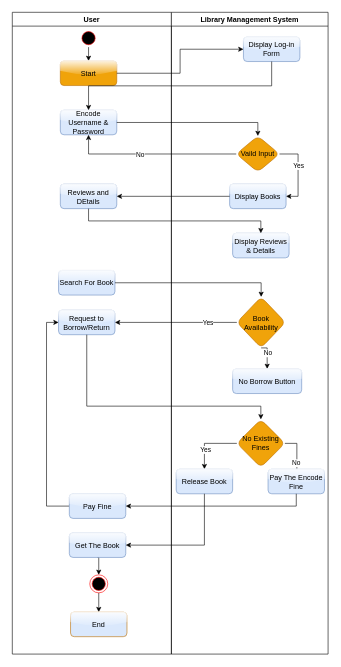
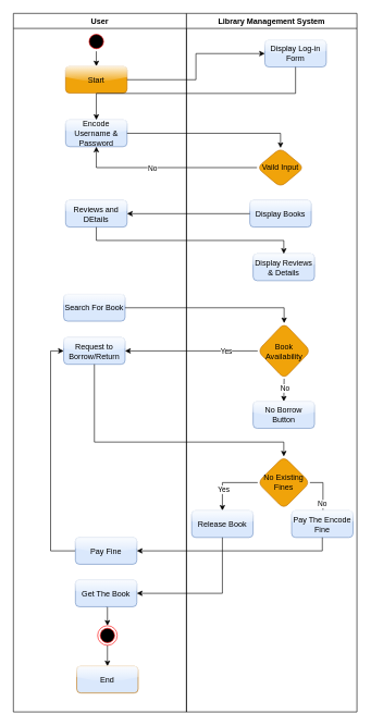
  <mxCell id="0" />
  <mxCell id="1" parent="0" />
  <mxCell id="2" value="User" style="swimlane;whiteSpace=wrap;html=1;" parent="1" vertex="1"><mxGeometry x="20" y="20" width="265" height="1069" as="geometry" /></mxCell>
  <mxCell id="3" style="edgeStyle=orthogonalEdgeStyle;rounded=0;orthogonalLoop=1;jettySize=auto;html=1;exitX=0.5;exitY=1;exitDx=0;exitDy=0;entryX=0.5;entryY=0;entryDx=0;entryDy=0;" parent="2" source="4" target="5" edge="1"><mxGeometry relative="1" as="geometry" /></mxCell>
  <mxCell id="4" value="" style="ellipse;html=1;shape=startState;fillColor=#000000;strokeColor=#ff0000;" parent="2" vertex="1"><mxGeometry x="112" y="28" width="30" height="30" as="geometry" /></mxCell>
  <mxCell id="5" value="Start" style="rounded=1;whiteSpace=wrap;html=1;glass=1;fillColor=#f0a30a;strokeColor=#BD7000;fontColor=#000000;" parent="2" vertex="1"><mxGeometry x="80" y="81" width="94" height="41" as="geometry" /></mxCell>
  <mxCell id="6" value="Search For Book" style="rounded=1;whiteSpace=wrap;html=1;fillColor=#dae8fc;strokeColor=#6c8ebf;glass=1;" parent="2" vertex="1"><mxGeometry x="77" y="430" width="94" height="41" as="geometry" /></mxCell>
  <mxCell id="7" value="Encode Username &amp;amp; Password" style="rounded=1;whiteSpace=wrap;html=1;glass=1;fillColor=#dae8fc;strokeColor=#6c8ebf;" parent="2" vertex="1"><mxGeometry x="80" y="163" width="94" height="41" as="geometry" /></mxCell>
  <mxCell id="8" value="Request to Borrow/Return" style="rounded=1;whiteSpace=wrap;html=1;fillColor=#dae8fc;strokeColor=#6c8ebf;glass=1;" parent="2" vertex="1"><mxGeometry x="77" y="496" width="94" height="41" as="geometry" /></mxCell>
  <mxCell id="9" value="Reviews and DEtails" style="rounded=1;whiteSpace=wrap;html=1;glass=1;fillColor=#dae8fc;strokeColor=#6c8ebf;" parent="2" vertex="1"><mxGeometry x="80" y="286" width="94" height="41" as="geometry" /></mxCell>
  <mxCell id="10" style="edgeStyle=orthogonalEdgeStyle;rounded=0;orthogonalLoop=1;jettySize=auto;html=1;entryX=0.5;entryY=1;entryDx=0;entryDy=0;" parent="2" source="24" target="7" edge="1"><mxGeometry relative="1" as="geometry" /></mxCell>
  <mxCell id="11" value="No" style="edgeLabel;html=1;align=center;verticalAlign=middle;resizable=0;points=[];" parent="10" vertex="1" connectable="0"><mxGeometry x="0.157" y="1" relative="1" as="geometry"><mxPoint as="offset" /></mxGeometry></mxCell>
  <mxCell id="12" style="edgeStyle=orthogonalEdgeStyle;rounded=0;orthogonalLoop=1;jettySize=auto;html=1;exitX=0;exitY=0.5;exitDx=0;exitDy=0;entryX=0;entryY=0.5;entryDx=0;entryDy=0;" parent="2" source="13" target="8" edge="1"><mxGeometry relative="1" as="geometry" /></mxCell>
  <mxCell id="13" value="Pay Fine" style="rounded=1;whiteSpace=wrap;html=1;fillColor=#dae8fc;strokeColor=#6c8ebf;glass=1;" parent="2" vertex="1"><mxGeometry x="95" y="802" width="94" height="41" as="geometry" /></mxCell>
  <mxCell id="14" style="edgeStyle=orthogonalEdgeStyle;rounded=0;orthogonalLoop=1;jettySize=auto;html=1;exitX=0.5;exitY=1;exitDx=0;exitDy=0;entryX=0.5;entryY=0;entryDx=0;entryDy=0;" parent="2" source="15" target="17" edge="1"><mxGeometry relative="1" as="geometry" /></mxCell>
  <mxCell id="15" value="Get The Book" style="rounded=1;whiteSpace=wrap;html=1;fillColor=#dae8fc;strokeColor=#6c8ebf;glass=1;" parent="2" vertex="1"><mxGeometry x="95" y="867" width="94" height="41" as="geometry" /></mxCell>
  <mxCell id="16" style="edgeStyle=orthogonalEdgeStyle;rounded=0;orthogonalLoop=1;jettySize=auto;html=1;exitX=0.5;exitY=1;exitDx=0;exitDy=0;entryX=0.5;entryY=0;entryDx=0;entryDy=0;" parent="2" source="17" target="18" edge="1"><mxGeometry relative="1" as="geometry" /></mxCell>
  <mxCell id="17" value="" style="ellipse;html=1;shape=endState;fillColor=#000000;strokeColor=#ff0000;" parent="2" vertex="1"><mxGeometry x="129" y="937" width="30" height="30" as="geometry" /></mxCell>
  <mxCell id="18" value="End" style="rounded=1;whiteSpace=wrap;html=1;glass=1;strokeColor=#BD7000;align=center;verticalAlign=middle;fontFamily=Helvetica;fontSize=12;fontColor=#000000;fillColor=#dae8fc;" parent="2" vertex="1"><mxGeometry x="97" y="999" width="94" height="41" as="geometry" /></mxCell>
  <mxCell id="19" value="Library Management System" style="swimlane;whiteSpace=wrap;html=1;" parent="1" vertex="1"><mxGeometry x="285" y="20" width="261" height="1069" as="geometry" /></mxCell>
  <mxCell id="20" value="Display Log-in Form" style="rounded=1;whiteSpace=wrap;html=1;fillColor=#dae8fc;strokeColor=#6C8EBF;glass=1;" parent="19" vertex="1"><mxGeometry x="120" y="41" width="94" height="41" as="geometry" /></mxCell>
  <mxCell id="21" value="Display Books" style="rounded=1;whiteSpace=wrap;html=1;glass=1;fillColor=#dae8fc;strokeColor=#6c8ebf;" parent="19" vertex="1"><mxGeometry x="97" y="286" width="94" height="41" as="geometry" /></mxCell>
- <mxCell id="22" style="edgeStyle=orthogonalEdgeStyle;rounded=0;orthogonalLoop=1;jettySize=auto;html=1;exitX=1;exitY=0.5;exitDx=0;exitDy=0;entryX=1;entryY=0.5;entryDx=0;entryDy=0;" parent="19" source="24" target="21" edge="1"><mxGeometry relative="1" as="geometry" /></mxCell>
- <mxCell id="23" value="Yes" style="edgeLabel;html=1;align=center;verticalAlign=middle;resizable=0;points=[];" parent="22" vertex="1" connectable="0"><mxGeometry x="-0.177" relative="1" as="geometry"><mxPoint as="offset" /></mxGeometry></mxCell>
  <mxCell id="24" value="Vaild Input" style="rhombus;whiteSpace=wrap;html=1;fillColor=#f0a30a;fontColor=#000000;strokeColor=#BD7000;rounded=1;glass=1;align=center;verticalAlign=middle;fontFamily=Helvetica;fontSize=12;" parent="19" vertex="1"><mxGeometry x="108" y="206" width="72" height="60" as="geometry" /></mxCell>
  <mxCell id="25" style="edgeStyle=orthogonalEdgeStyle;rounded=0;orthogonalLoop=1;jettySize=auto;html=1;exitX=0.5;exitY=1;exitDx=0;exitDy=0;entryX=0.5;entryY=0;entryDx=0;entryDy=0;" parent="19" source="27" target="28" edge="1"><mxGeometry relative="1" as="geometry" /></mxCell>
  <mxCell id="26" value="No" style="edgeLabel;html=1;align=center;verticalAlign=middle;resizable=0;points=[];" parent="25" vertex="1" connectable="0"><mxGeometry x="-0.194" y="1" relative="1" as="geometry"><mxPoint as="offset" /></mxGeometry></mxCell>
  <mxCell id="27" value="Book Availability" style="rhombus;whiteSpace=wrap;html=1;fillColor=#f0a30a;fontColor=#000000;strokeColor=#BD7000;rounded=1;glass=1;align=center;verticalAlign=middle;fontFamily=Helvetica;fontSize=12;" parent="19" vertex="1"><mxGeometry x="109" y="474" width="81" height="85" as="geometry" /></mxCell>
- <mxCell id="28" value="No Borrow Button" style="rounded=1;whiteSpace=wrap;html=1;glass=1;fillColor=#dae8fc;strokeColor=#6c8ebf;" parent="19" vertex="1"><mxGeometry x="102" y="594" width="115" height="41" as="geometry" /></mxCell>
+ <mxCell id="28" value="No Borrow Button" style="rounded=1;whiteSpace=wrap;html=1;glass=1;fillColor=#dae8fc;strokeColor=#6c8ebf;" parent="19" vertex="1"><mxGeometry x="102" y="594" width="94" height="41" as="geometry" /></mxCell>
  <mxCell id="29" style="edgeStyle=orthogonalEdgeStyle;rounded=0;orthogonalLoop=1;jettySize=auto;html=1;exitX=0;exitY=0.5;exitDx=0;exitDy=0;entryX=0.5;entryY=0;entryDx=0;entryDy=0;" parent="19" source="33" target="34" edge="1"><mxGeometry relative="1" as="geometry" /></mxCell>
  <mxCell id="30" value="Yes" style="edgeLabel;html=1;align=center;verticalAlign=middle;resizable=0;points=[];" parent="29" vertex="1" connectable="0"><mxGeometry x="0.316" y="1" relative="1" as="geometry"><mxPoint as="offset" /></mxGeometry></mxCell>
  <mxCell id="31" style="edgeStyle=orthogonalEdgeStyle;rounded=0;orthogonalLoop=1;jettySize=auto;html=1;exitX=1;exitY=0.5;exitDx=0;exitDy=0;entryX=0.5;entryY=0;entryDx=0;entryDy=0;" parent="19" source="33" target="35" edge="1"><mxGeometry relative="1" as="geometry" /></mxCell>
  <mxCell id="32" value="No" style="edgeLabel;html=1;align=center;verticalAlign=middle;resizable=0;points=[];" parent="31" vertex="1" connectable="0"><mxGeometry x="0.056" y="-2" relative="1" as="geometry"><mxPoint as="offset" /></mxGeometry></mxCell>
  <mxCell id="33" value="No Existing Fines" style="rhombus;whiteSpace=wrap;html=1;fillColor=#f0a30a;strokeColor=#BD7000;rounded=1;glass=1;align=center;verticalAlign=middle;fontFamily=Helvetica;fontSize=12;fontColor=#000000;" parent="19" vertex="1"><mxGeometry x="109" y="678" width="80" height="80" as="geometry" /></mxCell>
  <mxCell id="34" value="Release Book" style="rounded=1;whiteSpace=wrap;html=1;fillColor=#dae8fc;strokeColor=#6c8ebf;glass=1;" parent="19" vertex="1"><mxGeometry x="8" y="761" width="94" height="41" as="geometry" /></mxCell>
  <mxCell id="35" value="Pay The Encode Fine" style="rounded=1;whiteSpace=wrap;html=1;fillColor=#dae8fc;strokeColor=#6c8ebf;glass=1;" parent="19" vertex="1"><mxGeometry x="161" y="761" width="94" height="41" as="geometry" /></mxCell>
  <mxCell id="36" value="Display Reviews &amp;amp; Details" style="rounded=1;whiteSpace=wrap;html=1;fillColor=#dae8fc;strokeColor=#6c8ebf;glass=1;" parent="19" vertex="1"><mxGeometry x="102" y="368" width="94" height="41" as="geometry" /></mxCell>
  <mxCell id="37" style="edgeStyle=orthogonalEdgeStyle;rounded=0;orthogonalLoop=1;jettySize=auto;html=1;exitX=1;exitY=0.5;exitDx=0;exitDy=0;entryX=0.5;entryY=0;entryDx=0;entryDy=0;" parent="1" source="7" target="24" edge="1"><mxGeometry relative="1" as="geometry" /></mxCell>
  <mxCell id="38" style="edgeStyle=orthogonalEdgeStyle;rounded=0;orthogonalLoop=1;jettySize=auto;html=1;exitX=1;exitY=0.5;exitDx=0;exitDy=0;entryX=0.5;entryY=0;entryDx=0;entryDy=0;" parent="1" source="6" target="27" edge="1"><mxGeometry relative="1" as="geometry" /></mxCell>
  <mxCell id="39" style="edgeStyle=orthogonalEdgeStyle;rounded=0;orthogonalLoop=1;jettySize=auto;html=1;exitX=0;exitY=0.5;exitDx=0;exitDy=0;" parent="1" source="27" target="8" edge="1"><mxGeometry relative="1" as="geometry" /></mxCell>
  <mxCell id="40" value="Yes" style="edgeLabel;html=1;align=center;verticalAlign=middle;resizable=0;points=[];" parent="39" vertex="1" connectable="0"><mxGeometry x="-0.516" y="1" relative="1" as="geometry"><mxPoint as="offset" /></mxGeometry></mxCell>
  <mxCell id="41" style="edgeStyle=orthogonalEdgeStyle;rounded=0;orthogonalLoop=1;jettySize=auto;html=1;entryX=1;entryY=0.5;entryDx=0;entryDy=0;" parent="1" source="21" target="9" edge="1"><mxGeometry relative="1" as="geometry" /></mxCell>
  <mxCell id="42" style="edgeStyle=orthogonalEdgeStyle;rounded=0;orthogonalLoop=1;jettySize=auto;html=1;exitX=0.5;exitY=1;exitDx=0;exitDy=0;entryX=0.5;entryY=0;entryDx=0;entryDy=0;" parent="1" source="9" target="36" edge="1"><mxGeometry relative="1" as="geometry" /></mxCell>
  <mxCell id="43" style="edgeStyle=orthogonalEdgeStyle;rounded=0;orthogonalLoop=1;jettySize=auto;html=1;exitX=1;exitY=0.5;exitDx=0;exitDy=0;entryX=0;entryY=0.5;entryDx=0;entryDy=0;" parent="1" source="5" target="20" edge="1"><mxGeometry relative="1" as="geometry" /></mxCell>
  <mxCell id="44" style="edgeStyle=orthogonalEdgeStyle;rounded=0;orthogonalLoop=1;jettySize=auto;html=1;exitX=0.5;exitY=1;exitDx=0;exitDy=0;entryX=0.5;entryY=0;entryDx=0;entryDy=0;" parent="1" source="20" target="7" edge="1"><mxGeometry relative="1" as="geometry" /></mxCell>
  <mxCell id="45" style="edgeStyle=orthogonalEdgeStyle;rounded=0;orthogonalLoop=1;jettySize=auto;html=1;exitX=0.5;exitY=1;exitDx=0;exitDy=0;entryX=0.5;entryY=0;entryDx=0;entryDy=0;" parent="1" source="8" target="33" edge="1"><mxGeometry relative="1" as="geometry"><Array as="points"><mxPoint x="144" y="676" /><mxPoint x="434" y="676" /></Array></mxGeometry></mxCell>
  <mxCell id="46" style="edgeStyle=orthogonalEdgeStyle;rounded=0;orthogonalLoop=1;jettySize=auto;html=1;exitX=0.5;exitY=1;exitDx=0;exitDy=0;entryX=1;entryY=0.5;entryDx=0;entryDy=0;" parent="1" source="35" target="13" edge="1"><mxGeometry relative="1" as="geometry" /></mxCell>
  <mxCell id="47" style="edgeStyle=orthogonalEdgeStyle;rounded=0;orthogonalLoop=1;jettySize=auto;html=1;exitX=0.5;exitY=1;exitDx=0;exitDy=0;entryX=1;entryY=0.5;entryDx=0;entryDy=0;" parent="1" source="34" target="15" edge="1"><mxGeometry relative="1" as="geometry" /></mxCell>
